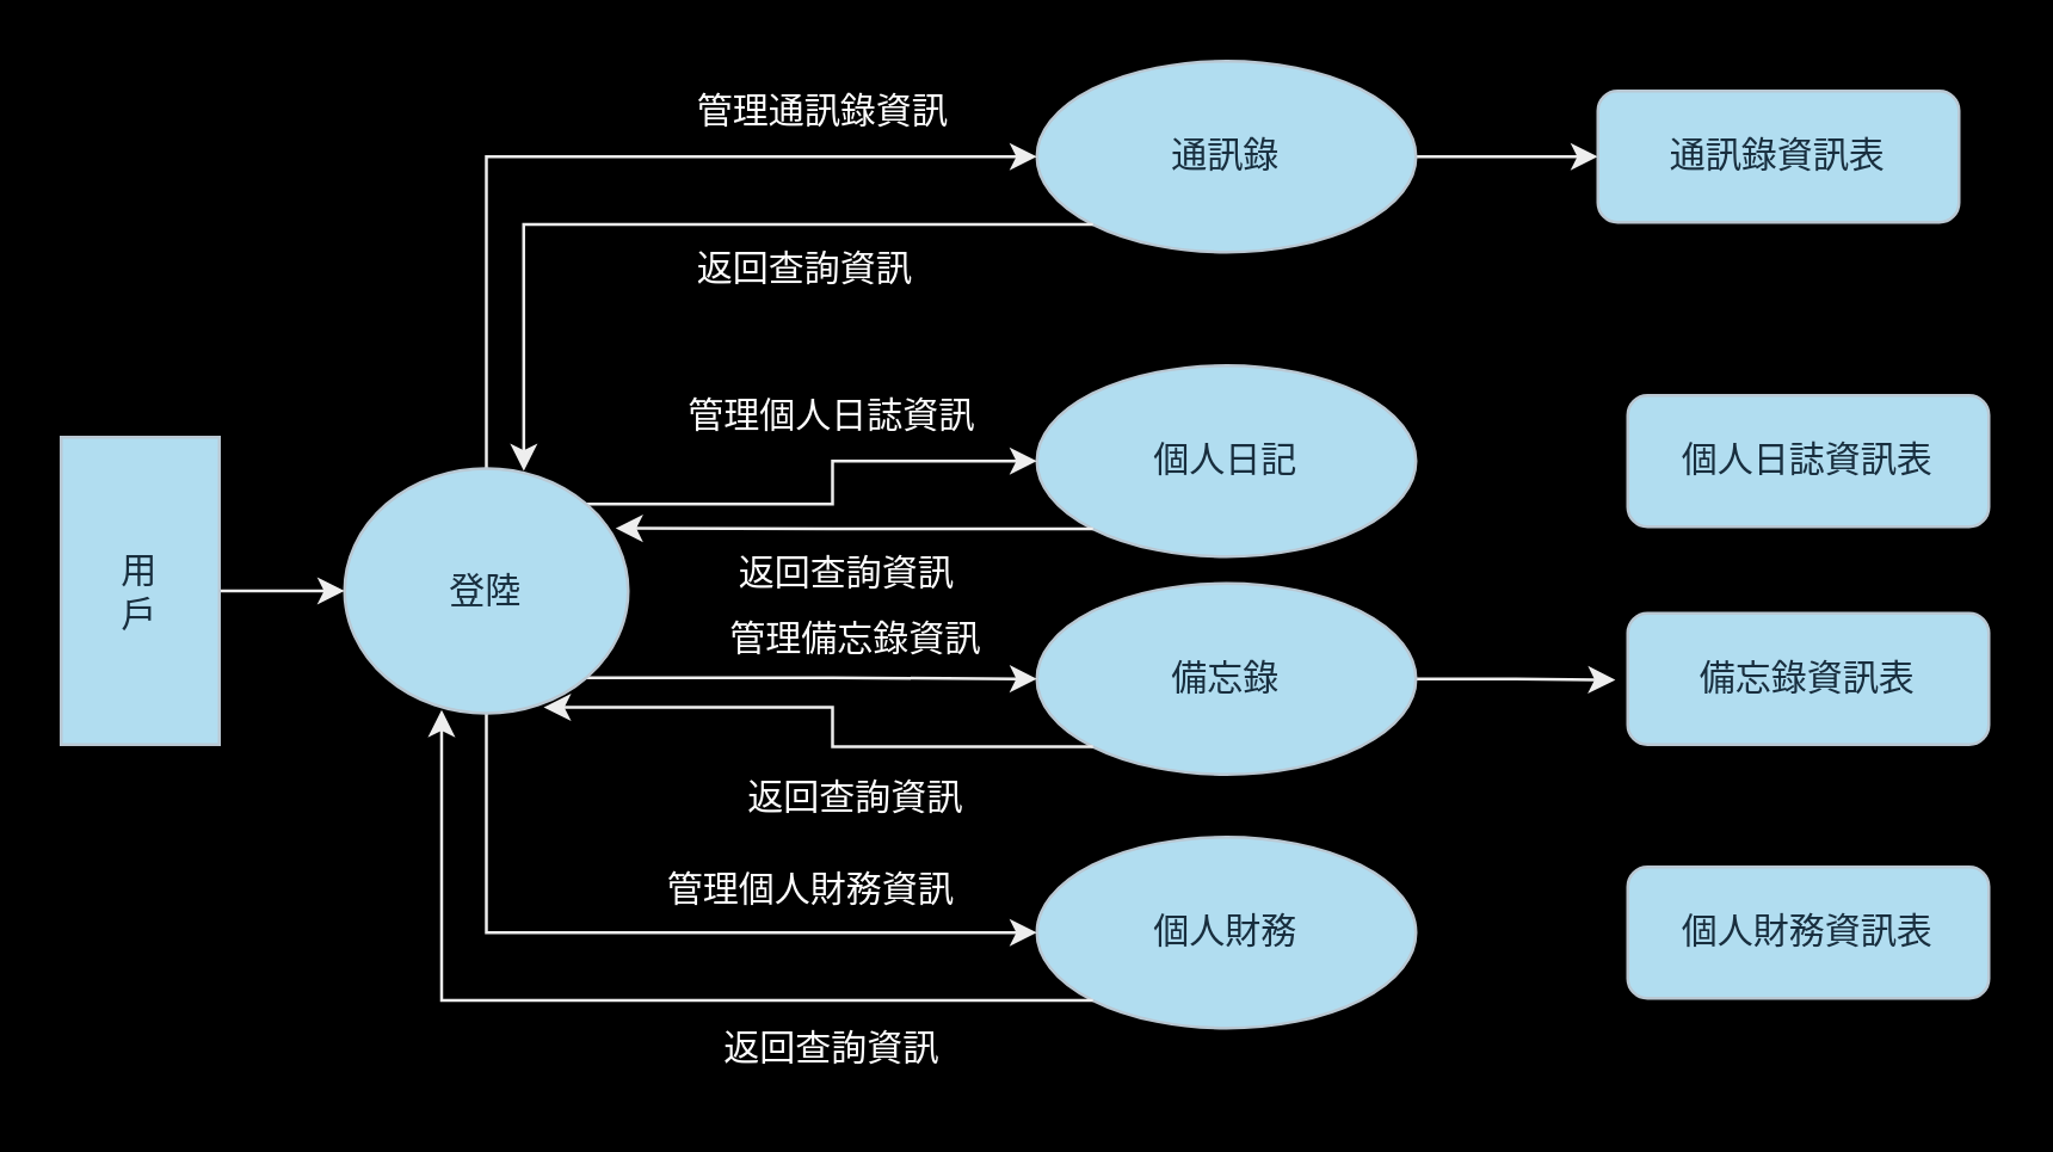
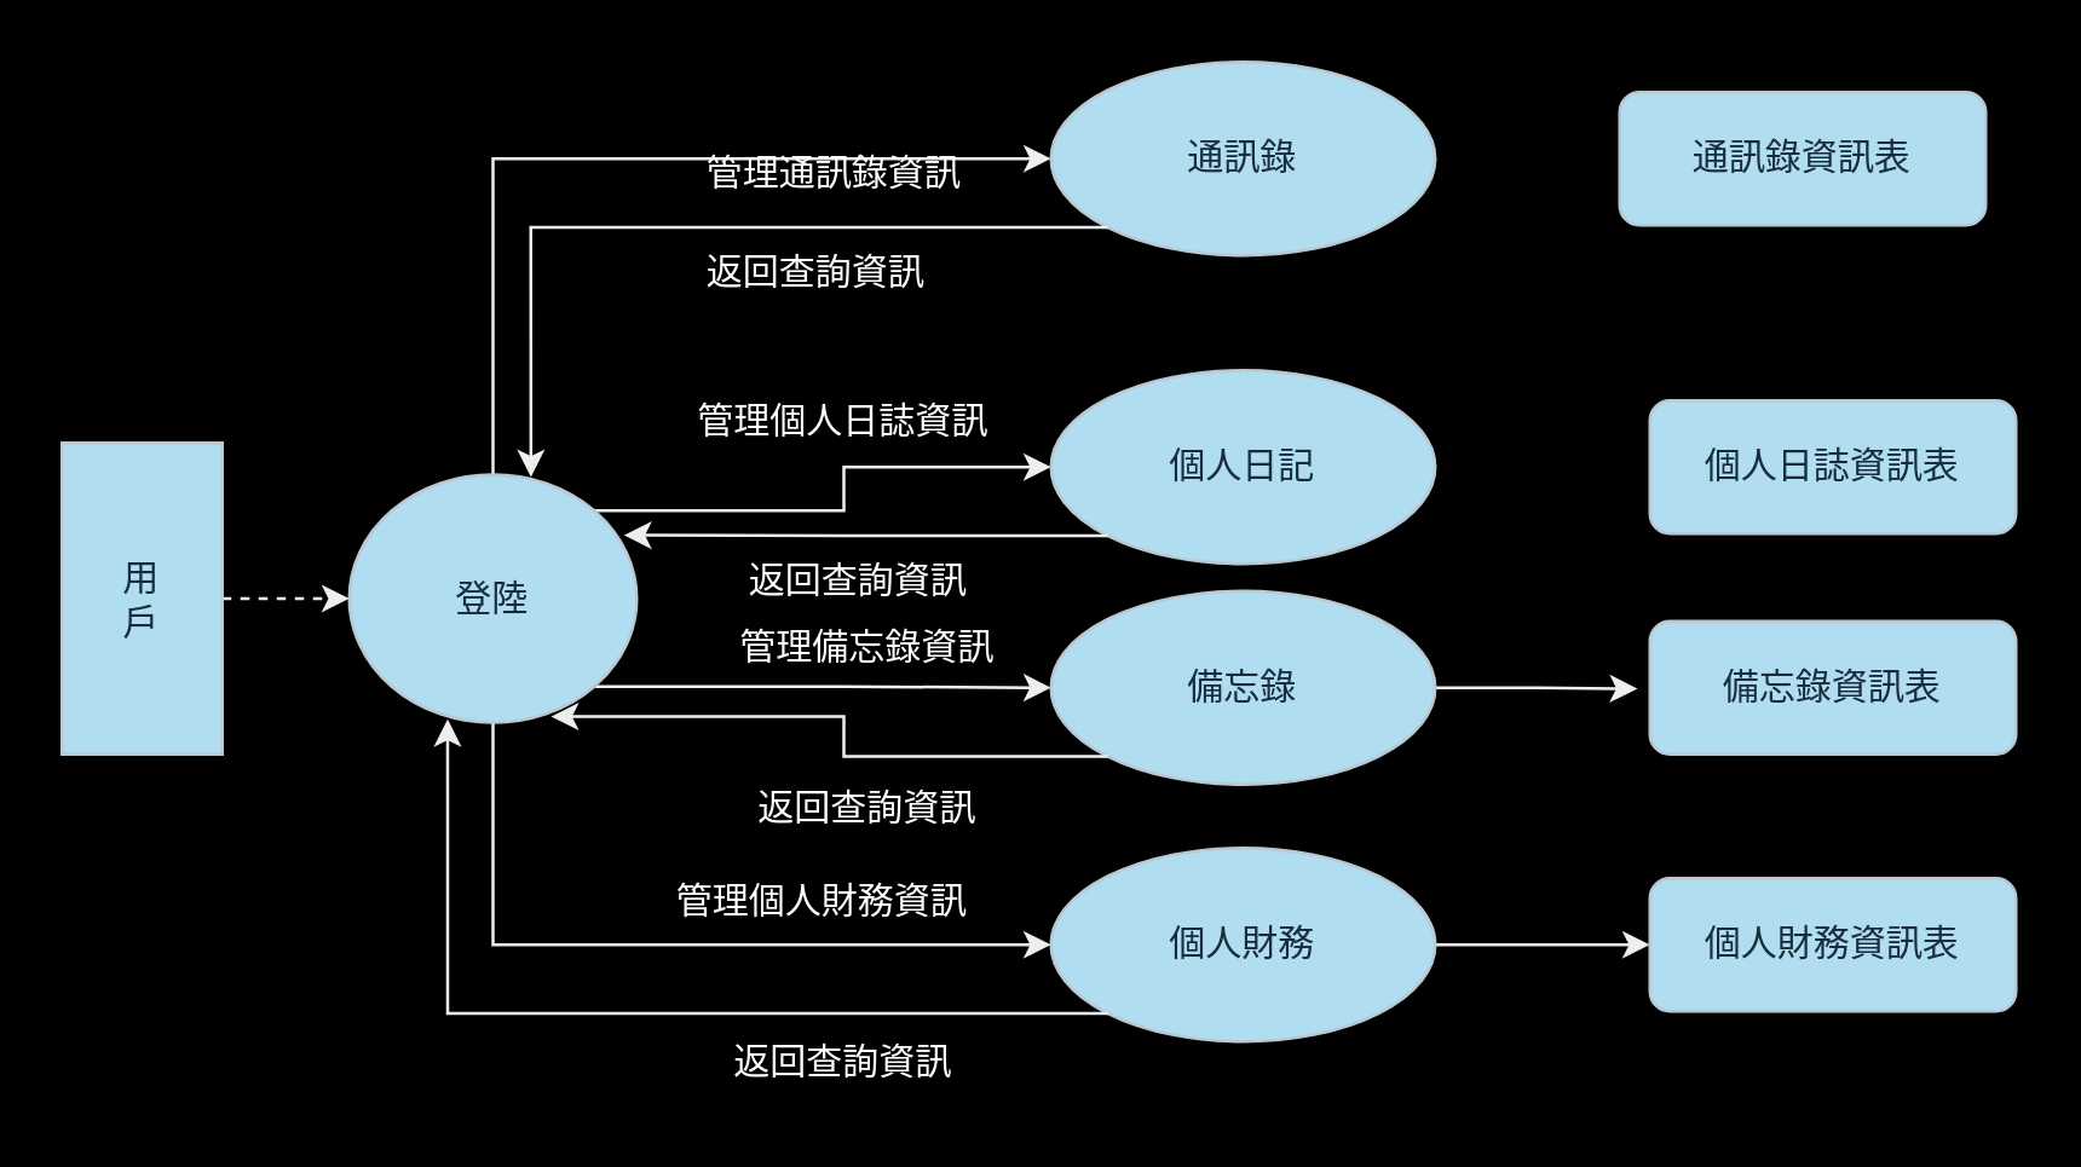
  <mxCell id="0" />
  <mxCell id="1" parent="0" />
- <mxCell id="2" style="edgeStyle=orthogonalEdgeStyle;rounded=0;orthogonalLoop=1;jettySize=auto;html=1;exitX=1;exitY=0.5;exitDx=0;exitDy=0;entryX=0;entryY=0.5;entryDx=0;entryDy=0;strokeColor=#EEEEEE;fontColor=#FFFFFF;" edge="1" parent="1" source="3" target="28"><mxGeometry relative="1" as="geometry" /></mxCell>
  <mxCell id="3" value="通訊錄" style="ellipse;whiteSpace=wrap;html=1;strokeColor=#BAC8D3;fontColor=#182E3E;fillColor=#B1DDF0;" vertex="1" parent="1"><mxGeometry x="347" y="20" width="127" height="64" as="geometry" /></mxCell>
+ <mxCell id="4" style="edgeStyle=orthogonalEdgeStyle;rounded=0;orthogonalLoop=1;jettySize=auto;html=1;exitX=1;exitY=0.5;exitDx=0;exitDy=0;strokeColor=#EEEEEE;fontColor=#FFFFFF;" edge="1" parent="1" source="5" target="29"><mxGeometry relative="1" as="geometry" /></mxCell>
  <mxCell id="5" value="個人財務" style="ellipse;whiteSpace=wrap;html=1;strokeColor=#BAC8D3;fontColor=#182E3E;fillColor=#B1DDF0;" vertex="1" parent="1"><mxGeometry x="347" y="280" width="127" height="64" as="geometry" /></mxCell>
  <mxCell id="6" style="edgeStyle=orthogonalEdgeStyle;rounded=0;orthogonalLoop=1;jettySize=auto;html=1;exitX=1;exitY=0.5;exitDx=0;exitDy=0;strokeColor=#EEEEEE;fontColor=#FFFFFF;" edge="1" parent="1" source="7"><mxGeometry relative="1" as="geometry"><mxPoint x="540.833" y="227.333" as="targetPoint" /></mxGeometry></mxCell>
  <mxCell id="7" value="備忘錄" style="ellipse;whiteSpace=wrap;html=1;strokeColor=#BAC8D3;fontColor=#182E3E;fillColor=#B1DDF0;" vertex="1" parent="1"><mxGeometry x="347" y="195" width="127" height="64" as="geometry" /></mxCell>
  <mxCell id="8" value="個人日記" style="ellipse;whiteSpace=wrap;html=1;strokeColor=#BAC8D3;fontColor=#182E3E;fillColor=#B1DDF0;" vertex="1" parent="1"><mxGeometry x="347" y="122" width="127" height="64" as="geometry" /></mxCell>
  <mxCell id="9" style="edgeStyle=orthogonalEdgeStyle;rounded=0;orthogonalLoop=1;jettySize=auto;html=1;exitX=0.5;exitY=0;exitDx=0;exitDy=0;entryX=0;entryY=0.5;entryDx=0;entryDy=0;strokeColor=#EEEEEE;fontColor=#FFFFFF;" edge="1" parent="1" source="13" target="3"><mxGeometry relative="1" as="geometry" /></mxCell>
  <mxCell id="10" style="edgeStyle=orthogonalEdgeStyle;rounded=0;orthogonalLoop=1;jettySize=auto;html=1;exitX=1;exitY=0;exitDx=0;exitDy=0;entryX=0;entryY=0.5;entryDx=0;entryDy=0;strokeColor=#EEEEEE;fontColor=#FFFFFF;" edge="1" parent="1" source="13" target="8"><mxGeometry relative="1" as="geometry" /></mxCell>
  <mxCell id="11" style="edgeStyle=orthogonalEdgeStyle;rounded=0;orthogonalLoop=1;jettySize=auto;html=1;exitX=1;exitY=1;exitDx=0;exitDy=0;entryX=0;entryY=0.5;entryDx=0;entryDy=0;strokeColor=#EEEEEE;fontColor=#FFFFFF;" edge="1" parent="1" source="13" target="7"><mxGeometry relative="1" as="geometry" /></mxCell>
  <mxCell id="12" style="edgeStyle=orthogonalEdgeStyle;rounded=0;orthogonalLoop=1;jettySize=auto;html=1;exitX=0.5;exitY=1;exitDx=0;exitDy=0;entryX=0;entryY=0.5;entryDx=0;entryDy=0;strokeColor=#EEEEEE;fontColor=#FFFFFF;" edge="1" parent="1" source="13" target="5"><mxGeometry relative="1" as="geometry" /></mxCell>
  <mxCell id="13" value="登陸" style="ellipse;whiteSpace=wrap;html=1;strokeColor=#BAC8D3;fontColor=#182E3E;fillColor=#B1DDF0;" vertex="1" parent="1"><mxGeometry x="115" y="156.5" width="95" height="82" as="geometry" /></mxCell>
- <mxCell id="14" style="edgeStyle=orthogonalEdgeStyle;rounded=0;orthogonalLoop=1;jettySize=auto;html=1;exitX=1;exitY=0.5;exitDx=0;exitDy=0;entryX=0;entryY=0.5;entryDx=0;entryDy=0;strokeColor=#EEEEEE;fontColor=#FFFFFF;" edge="1" parent="1" source="15" target="13"><mxGeometry relative="1" as="geometry" /></mxCell>
+ <mxCell id="14" style="edgeStyle=orthogonalEdgeStyle;rounded=0;orthogonalLoop=1;jettySize=auto;html=1;exitX=1;exitY=0.5;exitDx=0;exitDy=0;entryX=0;entryY=0.5;entryDx=0;entryDy=0;strokeColor=#EEEEEE;fontColor=#FFFFFF;dashed=1;" edge="1" parent="1" source="15" target="13"><mxGeometry relative="1" as="geometry" /></mxCell>
  <mxCell id="15" value="用&lt;br&gt;戶" style="rounded=0;whiteSpace=wrap;html=1;strokeColor=#BAC8D3;fontColor=#182E3E;fillColor=#B1DDF0;" vertex="1" parent="1"><mxGeometry x="20" y="146" width="53" height="103" as="geometry" /></mxCell>
- <mxCell id="16" value="管理通訊錄資訊" style="text;html=1;align=center;verticalAlign=middle;resizable=0;points=[];autosize=1;strokeColor=none;fillColor=none;fontColor=#FFFFFF;" vertex="1" parent="1"><mxGeometry x="224" y="24" width="102" height="26" as="geometry" /></mxCell>
+ <mxCell id="16" value="管理通訊錄資訊" style="text;html=1;align=center;verticalAlign=middle;resizable=0;points=[];autosize=1;strokeColor=none;fillColor=none;fontColor=#FFFFFF;" vertex="1" parent="1"><mxGeometry x="224" y="44" width="102" height="26" as="geometry" /></mxCell>
  <mxCell id="17" value="返回查詢資訊" style="text;html=1;align=center;verticalAlign=middle;resizable=0;points=[];autosize=1;strokeColor=none;fillColor=none;fontColor=#FFFFFF;" vertex="1" parent="1"><mxGeometry x="224" y="77" width="90" height="26" as="geometry" /></mxCell>
  <mxCell id="18" style="edgeStyle=orthogonalEdgeStyle;rounded=0;orthogonalLoop=1;jettySize=auto;html=1;exitX=0;exitY=1;exitDx=0;exitDy=0;entryX=0.632;entryY=0.01;entryDx=0;entryDy=0;entryPerimeter=0;strokeColor=#EEEEEE;fontColor=#FFFFFF;" edge="1" parent="1" source="3" target="13"><mxGeometry relative="1" as="geometry" /></mxCell>
  <mxCell id="19" style="edgeStyle=orthogonalEdgeStyle;rounded=0;orthogonalLoop=1;jettySize=auto;html=1;exitX=0;exitY=1;exitDx=0;exitDy=0;entryX=0.956;entryY=0.244;entryDx=0;entryDy=0;entryPerimeter=0;strokeColor=#EEEEEE;fontColor=#FFFFFF;" edge="1" parent="1" source="8" target="13"><mxGeometry relative="1" as="geometry" /></mxCell>
  <mxCell id="20" style="edgeStyle=orthogonalEdgeStyle;rounded=0;orthogonalLoop=1;jettySize=auto;html=1;exitX=0;exitY=1;exitDx=0;exitDy=0;entryX=0.702;entryY=0.976;entryDx=0;entryDy=0;entryPerimeter=0;strokeColor=#EEEEEE;fontColor=#FFFFFF;" edge="1" parent="1" source="7" target="13"><mxGeometry relative="1" as="geometry" /></mxCell>
  <mxCell id="21" style="edgeStyle=orthogonalEdgeStyle;rounded=0;orthogonalLoop=1;jettySize=auto;html=1;exitX=0;exitY=1;exitDx=0;exitDy=0;entryX=0.342;entryY=0.986;entryDx=0;entryDy=0;entryPerimeter=0;strokeColor=#EEEEEE;fontColor=#FFFFFF;" edge="1" parent="1" source="5" target="13"><mxGeometry relative="1" as="geometry" /></mxCell>
  <mxCell id="22" value="管理個人日誌資訊" style="text;html=1;align=center;verticalAlign=middle;resizable=0;points=[];autosize=1;strokeColor=none;fillColor=none;fontColor=#FFFFFF;" vertex="1" parent="1"><mxGeometry x="221" y="126" width="114" height="26" as="geometry" /></mxCell>
  <mxCell id="23" value="返回查詢資訊" style="text;html=1;align=center;verticalAlign=middle;resizable=0;points=[];autosize=1;strokeColor=none;fillColor=none;fontColor=#FFFFFF;" vertex="1" parent="1"><mxGeometry x="238" y="179" width="90" height="26" as="geometry" /></mxCell>
  <mxCell id="24" value="返回查詢資訊" style="text;html=1;align=center;verticalAlign=middle;resizable=0;points=[];autosize=1;strokeColor=none;fillColor=none;fontColor=#FFFFFF;" vertex="1" parent="1"><mxGeometry x="241" y="254" width="90" height="26" as="geometry" /></mxCell>
  <mxCell id="25" value="返回查詢資訊" style="text;html=1;align=center;verticalAlign=middle;resizable=0;points=[];autosize=1;strokeColor=none;fillColor=none;fontColor=#FFFFFF;" vertex="1" parent="1"><mxGeometry x="233" y="338" width="90" height="26" as="geometry" /></mxCell>
  <mxCell id="26" value="管理備忘錄資訊" style="text;html=1;align=center;verticalAlign=middle;resizable=0;points=[];autosize=1;strokeColor=none;fillColor=none;fontColor=#FFFFFF;" vertex="1" parent="1"><mxGeometry x="235" y="201" width="102" height="26" as="geometry" /></mxCell>
  <mxCell id="27" value="管理個人財務資訊" style="text;html=1;align=center;verticalAlign=middle;resizable=0;points=[];autosize=1;strokeColor=none;fillColor=none;fontColor=#FFFFFF;" vertex="1" parent="1"><mxGeometry x="214" y="285" width="114" height="26" as="geometry" /></mxCell>
  <mxCell id="28" value="通訊錄資訊表" style="rounded=1;whiteSpace=wrap;html=1;strokeColor=#BAC8D3;fontColor=#182E3E;fillColor=#B1DDF0;" vertex="1" parent="1"><mxGeometry x="535" y="30" width="121" height="44" as="geometry" /></mxCell>
  <mxCell id="29" value="個人財務資訊表" style="rounded=1;whiteSpace=wrap;html=1;strokeColor=#BAC8D3;fontColor=#182E3E;fillColor=#B1DDF0;" vertex="1" parent="1"><mxGeometry x="545" y="290" width="121" height="44" as="geometry" /></mxCell>
  <mxCell id="30" value="備忘錄資訊表" style="rounded=1;whiteSpace=wrap;html=1;strokeColor=#BAC8D3;fontColor=#182E3E;fillColor=#B1DDF0;" vertex="1" parent="1"><mxGeometry x="545" y="205" width="121" height="44" as="geometry" /></mxCell>
  <mxCell id="31" value="個人日誌資訊表" style="rounded=1;whiteSpace=wrap;html=1;strokeColor=#BAC8D3;fontColor=#182E3E;fillColor=#B1DDF0;" vertex="1" parent="1"><mxGeometry x="545" y="132" width="121" height="44" as="geometry" /></mxCell>
